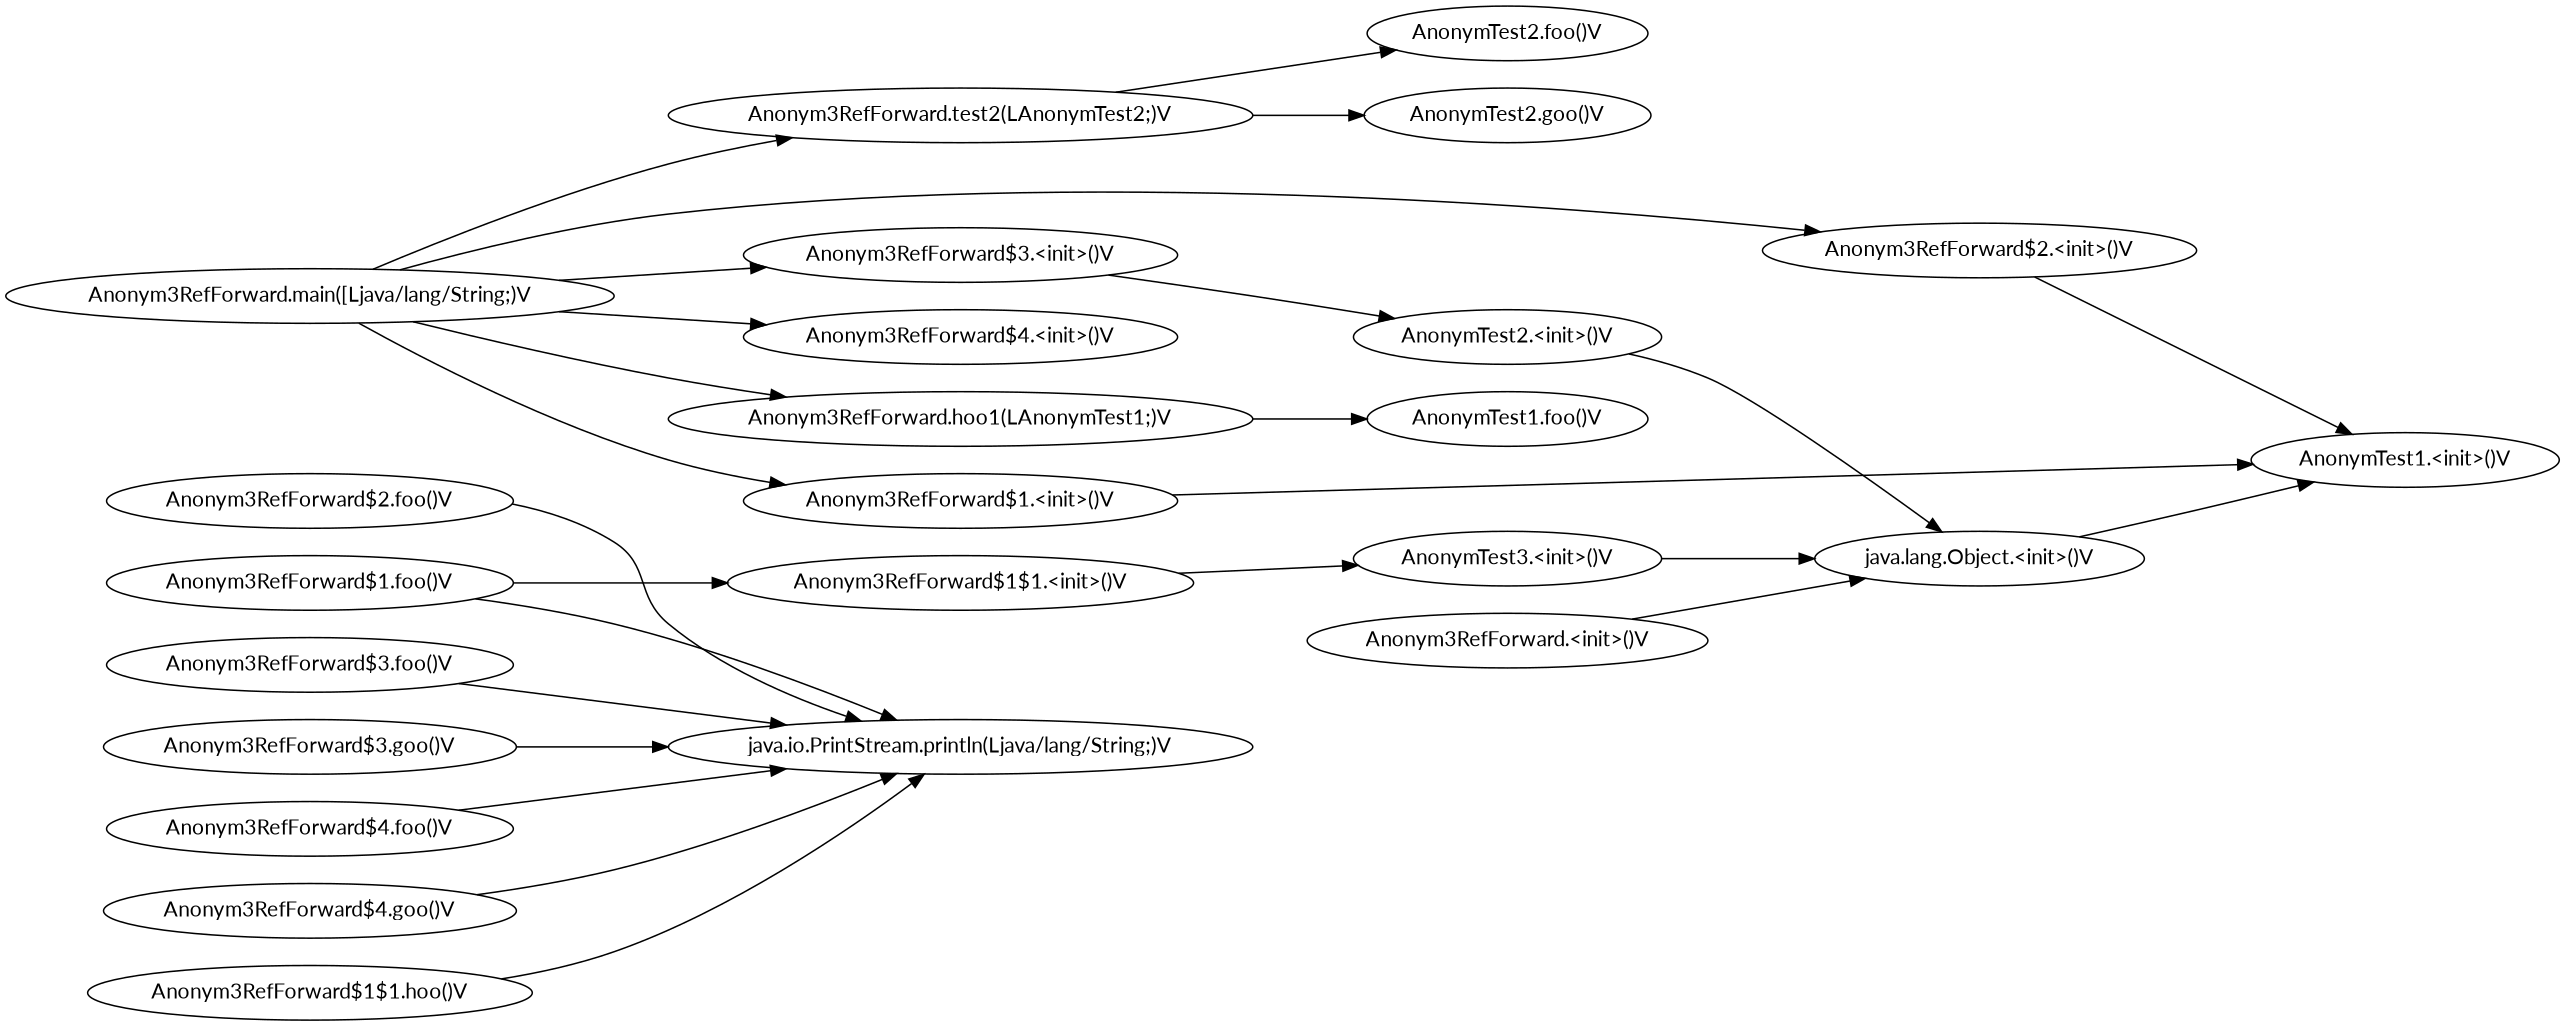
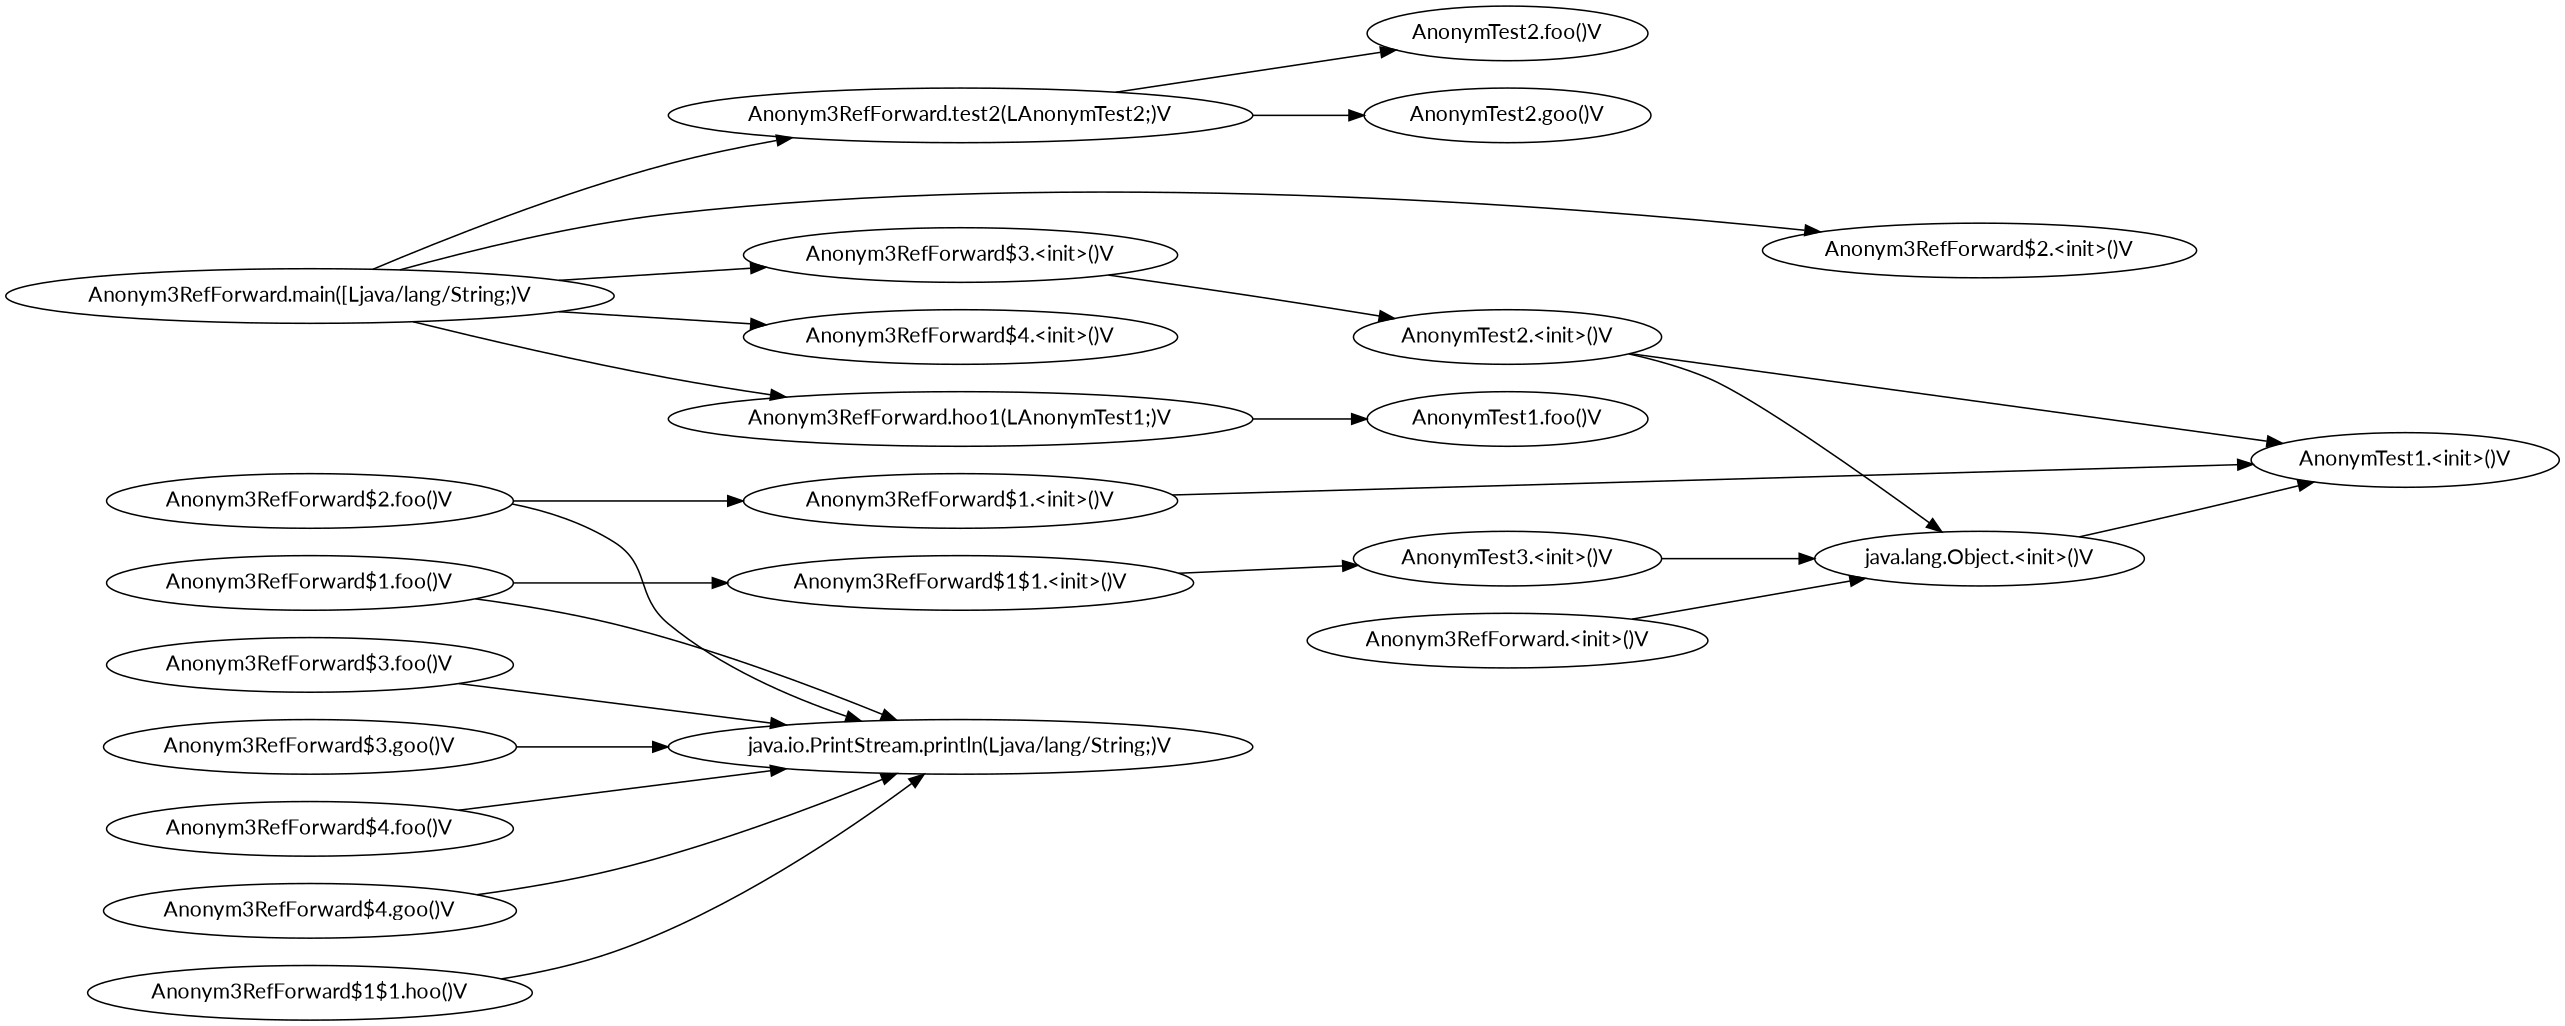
  digraph {
    fontname=Lato
    rankdir=LR
    node [fontname=Lato]
    edge [fontname=Lato]
    n1 [label="AnonymTest1.<init>()V"]
    n2 [label="java.lang.Object.<init>()V"]
    n3 [label="AnonymTest1.foo()V"]
    n4 [label="AnonymTest2.<init>()V"]
    n5 [label="AnonymTest2.foo()V"]
    n6 [label="AnonymTest2.goo()V"]
    n7 [label="AnonymTest3.<init>()V"]
    n8 [label="Anonym3RefForward.<init>()V"]
    n9 [label="Anonym3RefForward.hoo1(LAnonymTest1;)V"]
    n10 [label="Anonym3RefForward.test2(LAnonymTest2;)V"]
    n11 [label="Anonym3RefForward.main([Ljava/lang/String;)V"]
    n12 [label="Anonym3RefForward$1.<init>()V"]
    n13 [label="Anonym3RefForward$2.<init>()V"]
    n14 [label="Anonym3RefForward$3.<init>()V"]
    n15 [label="Anonym3RefForward$4.<init>()V"]
    n16 [label="Anonym3RefForward$1.foo()V"]
    n17 [label="Anonym3RefForward$1$1.<init>()V"]
    n18 [label="java.io.PrintStream.println(Ljava/lang/String;)V"]
    n19 [label="Anonym3RefForward$1$1.hoo()V"]
    n20 [label="Anonym3RefForward$2.foo()V"]
    n21 [label="Anonym3RefForward$3.foo()V"]
    n22 [label="Anonym3RefForward$3.goo()V"]
    n23 [label="Anonym3RefForward$4.foo()V"]
    n24 [label="Anonym3RefForward$4.goo()V"]
    n2 -> n1
    n4 -> n2
    n7 -> n2
    n8 -> n2
    n9 -> n3
    n10 -> n5
    n10 -> n6
    n11 -> n9
    n11 -> n10
-   n11 -> n12
+   n20 -> n12
    n11 -> n13
    n11 -> n14
    n11 -> n15
    n12 -> n1
-   n13 -> n1
+   n4 -> n1
    n14 -> n4
    n16 -> n17
    n16 -> n18
    n17 -> n7
    n19 -> n18
    n20 -> n18
    n21 -> n18
    n22 -> n18
    n23 -> n18
    n24 -> n18
  }
